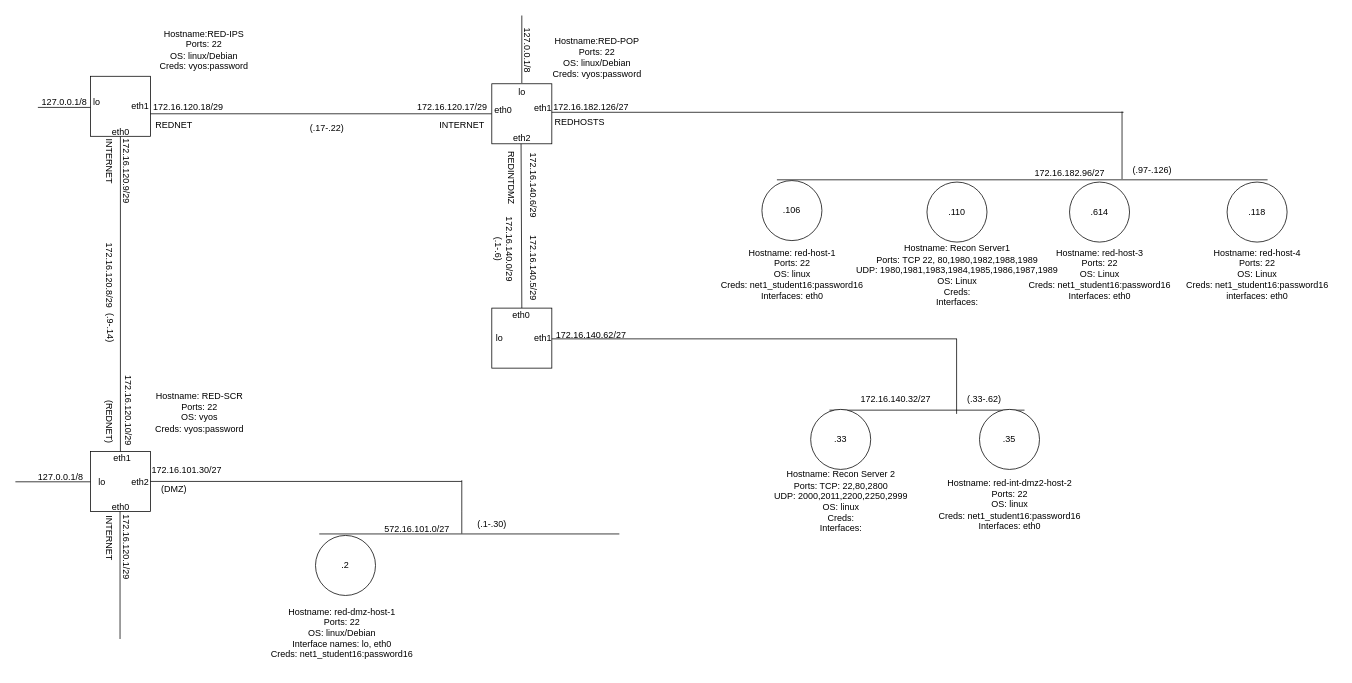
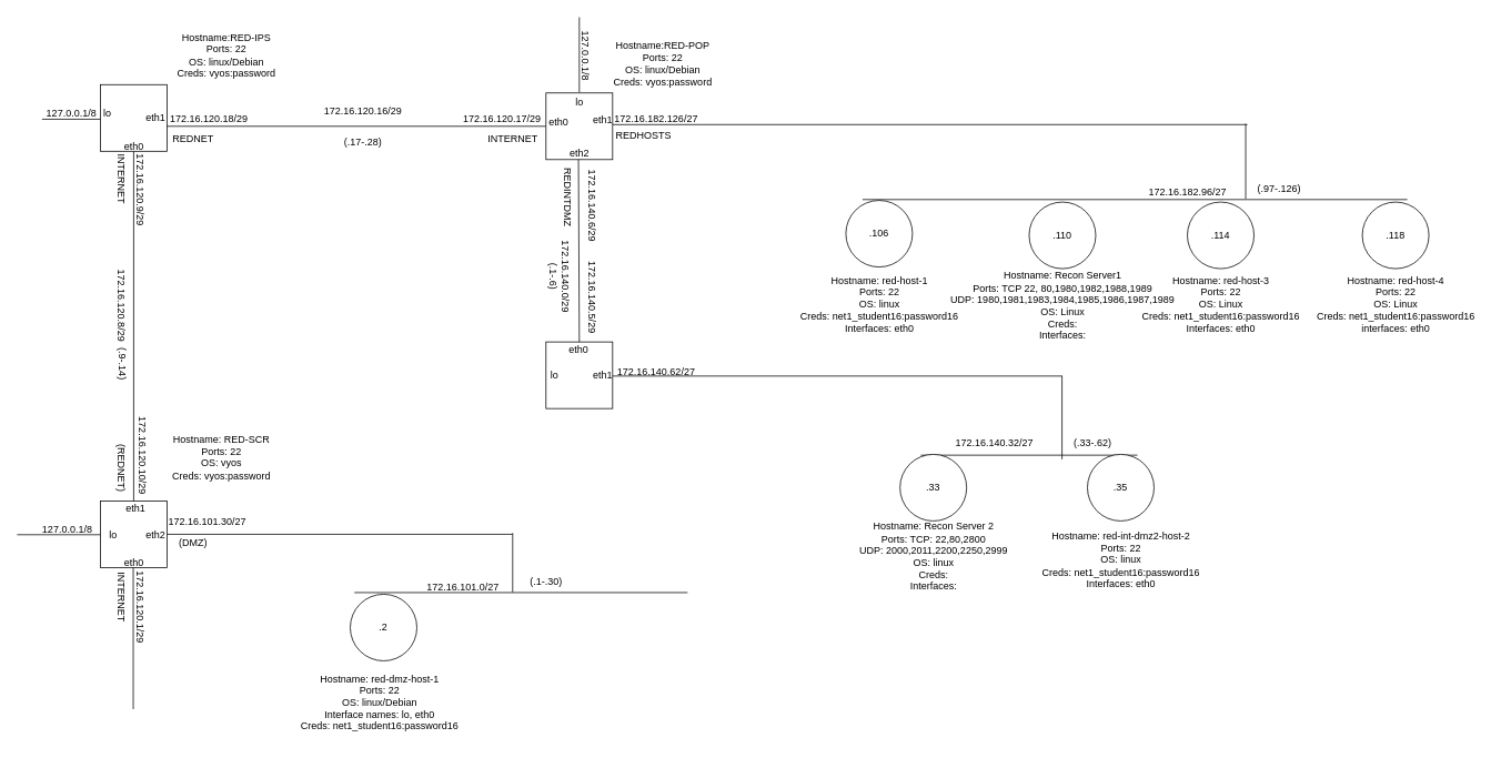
  <mxCell id="0" />
  <mxCell id="1" parent="0" />
  <mxCell id="2" value=".2" style="ellipse;whiteSpace=wrap;html=1;aspect=fixed;" vertex="1" parent="1"><mxGeometry x="420" y="713" width="80" height="80" as="geometry" /></mxCell>
  <mxCell id="3" value="&lt;div&gt;Hostname: red-dmz-host-1&lt;br&gt;&lt;/div&gt;&lt;div&gt;Ports: 22&lt;br&gt;&lt;/div&gt;&lt;div&gt;OS: linux/Debian&lt;br&gt;&lt;/div&gt;&lt;div&gt;Interface names: lo, eth0&lt;br&gt;&lt;/div&gt;&lt;div&gt;Creds: net1_student16:password16&lt;br&gt;&lt;/div&gt;" style="text;html=1;align=center;verticalAlign=middle;resizable=0;points=[];autosize=1;strokeColor=none;fillColor=none;" vertex="1" parent="1"><mxGeometry x="350" y="798" width="210" height="90" as="geometry" /></mxCell>
  <mxCell id="4" value="" style="whiteSpace=wrap;html=1;aspect=fixed;" vertex="1" parent="1"><mxGeometry x="120" y="601" width="80" height="80" as="geometry" /></mxCell>
  <mxCell id="5" value="172.16.120.1/29" style="text;html=1;align=center;verticalAlign=middle;resizable=0;points=[];autosize=1;strokeColor=none;fillColor=none;rotation=90;" vertex="1" parent="1"><mxGeometry x="113" y="713" width="110" height="30" as="geometry" /></mxCell>
  <mxCell id="6" value="eth0" style="text;html=1;align=center;verticalAlign=middle;resizable=0;points=[];autosize=1;strokeColor=none;fillColor=none;" vertex="1" parent="1"><mxGeometry x="135" y="660" width="50" height="30" as="geometry" /></mxCell>
  <mxCell id="7" value="eth1" style="text;html=1;align=center;verticalAlign=middle;resizable=0;points=[];autosize=1;strokeColor=none;fillColor=none;" vertex="1" parent="1"><mxGeometry x="137" y="595" width="50" height="30" as="geometry" /></mxCell>
  <mxCell id="8" value="172.16.120.10/29" style="text;html=1;align=center;verticalAlign=middle;resizable=0;points=[];autosize=1;strokeColor=none;fillColor=none;rotation=90;" vertex="1" parent="1"><mxGeometry x="110" y="531" width="120" height="30" as="geometry" /></mxCell>
  <mxCell id="9" value="eth2" style="text;html=1;align=center;verticalAlign=middle;resizable=0;points=[];autosize=1;strokeColor=none;fillColor=none;" vertex="1" parent="1"><mxGeometry x="161" y="627" width="50" height="30" as="geometry" /></mxCell>
  <mxCell id="10" value="172.16.101.30/27" style="text;html=1;align=center;verticalAlign=middle;resizable=0;points=[];autosize=1;strokeColor=none;fillColor=none;" vertex="1" parent="1"><mxGeometry x="188" y="611" width="120" height="30" as="geometry" /></mxCell>
  <mxCell id="11" value="" style="endArrow=none;html=1;rounded=0;" edge="1" parent="1"><mxGeometry width="50" height="50" relative="1" as="geometry"><mxPoint x="200" y="641" as="sourcePoint" /><mxPoint x="615" y="641" as="targetPoint" /></mxGeometry></mxCell>
  <mxCell id="12" value="" style="endArrow=none;html=1;rounded=0;" edge="1" parent="1"><mxGeometry width="50" height="50" relative="1" as="geometry"><mxPoint x="160" y="601" as="sourcePoint" /><mxPoint x="160" y="181" as="targetPoint" /></mxGeometry></mxCell>
  <mxCell id="13" value="" style="endArrow=none;html=1;rounded=0;" edge="1" parent="1"><mxGeometry width="50" height="50" relative="1" as="geometry"><mxPoint x="159.5" y="851" as="sourcePoint" /><mxPoint x="159.5" y="681" as="targetPoint" /></mxGeometry></mxCell>
  <mxCell id="14" value="" style="endArrow=none;html=1;rounded=0;" edge="1" parent="1"><mxGeometry width="50" height="50" relative="1" as="geometry"><mxPoint x="20" y="641.5" as="sourcePoint" /><mxPoint x="120" y="641.5" as="targetPoint" /></mxGeometry></mxCell>
  <mxCell id="15" value="lo" style="text;html=1;align=center;verticalAlign=middle;resizable=0;points=[];autosize=1;strokeColor=none;fillColor=none;" vertex="1" parent="1"><mxGeometry x="120" y="627" width="30" height="30" as="geometry" /></mxCell>
  <mxCell id="16" value="127.0.0.1/8" style="text;html=1;align=center;verticalAlign=middle;resizable=0;points=[];autosize=1;strokeColor=none;fillColor=none;" vertex="1" parent="1"><mxGeometry x="40" y="621" width="80" height="30" as="geometry" /></mxCell>
  <mxCell id="17" value="(DMZ)" style="text;html=1;align=center;verticalAlign=middle;resizable=0;points=[];autosize=1;strokeColor=none;fillColor=none;" vertex="1" parent="1"><mxGeometry x="201" y="637" width="60" height="30" as="geometry" /></mxCell>
  <mxCell id="18" value="(REDNET)" style="text;html=1;align=center;verticalAlign=middle;resizable=0;points=[];autosize=1;strokeColor=none;fillColor=none;rotation=90;" vertex="1" parent="1"><mxGeometry x="105" y="546" width="80" height="30" as="geometry" /></mxCell>
  <mxCell id="19" value="INTERNET" style="text;html=1;align=center;verticalAlign=middle;resizable=0;points=[];autosize=1;strokeColor=none;fillColor=none;rotation=90;" vertex="1" parent="1"><mxGeometry x="105" y="701" width="80" height="30" as="geometry" /></mxCell>
  <mxCell id="20" value="" style="endArrow=none;html=1;rounded=0;" edge="1" parent="1"><mxGeometry width="50" height="50" relative="1" as="geometry"><mxPoint x="615" y="710.5" as="sourcePoint" /><mxPoint x="615" y="639.5" as="targetPoint" /><Array as="points"><mxPoint x="615" y="680.5" /></Array></mxGeometry></mxCell>
  <mxCell id="21" value="" style="endArrow=none;html=1;rounded=0;" edge="1" parent="1"><mxGeometry width="50" height="50" relative="1" as="geometry"><mxPoint x="425" y="711" as="sourcePoint" /><mxPoint x="825" y="711" as="targetPoint" /></mxGeometry></mxCell>
- <mxCell id="22" value="572.16.101.0/27" style="text;html=1;align=center;verticalAlign=middle;resizable=0;points=[];autosize=1;strokeColor=none;fillColor=none;" vertex="1" parent="1"><mxGeometry x="500" y="690" width="110" height="30" as="geometry" /></mxCell>
+ <mxCell id="22" value="172.16.101.0/27" style="text;html=1;align=center;verticalAlign=middle;resizable=0;points=[];autosize=1;strokeColor=none;fillColor=none;" vertex="1" parent="1"><mxGeometry x="500" y="690" width="110" height="30" as="geometry" /></mxCell>
  <mxCell id="23" value="(.1-.30)" style="text;html=1;align=center;verticalAlign=middle;resizable=0;points=[];autosize=1;strokeColor=none;fillColor=none;" vertex="1" parent="1"><mxGeometry x="625" y="683" width="60" height="30" as="geometry" /></mxCell>
  <mxCell id="24" value="&lt;div&gt;Hostname: RED-SCR&lt;/div&gt;&lt;div&gt;Ports: 22&lt;/div&gt;&lt;div&gt;OS: vyos&lt;br&gt;&lt;/div&gt;&lt;div&gt;Creds: vyos:password&lt;br&gt;&lt;/div&gt;&lt;div&gt;&lt;br&gt;&lt;/div&gt;" style="text;html=1;align=center;verticalAlign=middle;resizable=0;points=[];autosize=1;strokeColor=none;fillColor=none;" vertex="1" parent="1"><mxGeometry x="195" y="511" width="140" height="90" as="geometry" /></mxCell>
  <mxCell id="25" value="172.16.120.8/29" style="text;html=1;align=center;verticalAlign=middle;resizable=0;points=[];autosize=1;strokeColor=none;fillColor=none;rotation=90;" vertex="1" parent="1"><mxGeometry x="90" y="351" width="110" height="30" as="geometry" /></mxCell>
  <mxCell id="26" value="(.9-.14)" style="text;html=1;align=center;verticalAlign=middle;resizable=0;points=[];autosize=1;strokeColor=none;fillColor=none;rotation=90;" vertex="1" parent="1"><mxGeometry x="117" y="421" width="60" height="30" as="geometry" /></mxCell>
  <mxCell id="27" value="&lt;div&gt;Hostname:RED-IPS&lt;br&gt;&lt;/div&gt;&lt;div&gt;Ports: 22&lt;br&gt;&lt;/div&gt;&lt;div&gt;OS: linux/Debian&lt;br&gt;&lt;/div&gt;&lt;div&gt;Creds: vyos:password&lt;/div&gt;" style="text;html=1;align=center;verticalAlign=middle;resizable=0;points=[];autosize=1;strokeColor=none;fillColor=none;rotation=0;" vertex="1" parent="1"><mxGeometry x="201" y="31" width="140" height="70" as="geometry" /></mxCell>
  <mxCell id="28" value="" style="whiteSpace=wrap;html=1;aspect=fixed;" vertex="1" parent="1"><mxGeometry x="120" y="101" width="80" height="80" as="geometry" /></mxCell>
  <mxCell id="29" value="172.16.120.9/29" style="text;html=1;align=center;verticalAlign=middle;resizable=0;points=[];autosize=1;strokeColor=none;fillColor=none;rotation=90;" vertex="1" parent="1"><mxGeometry x="113" y="212" width="110" height="30" as="geometry" /></mxCell>
  <mxCell id="30" value="eth0" style="text;html=1;align=center;verticalAlign=middle;resizable=0;points=[];autosize=1;strokeColor=none;fillColor=none;" vertex="1" parent="1"><mxGeometry x="135" y="161" width="50" height="30" as="geometry" /></mxCell>
  <mxCell id="31" value="eth1" style="text;html=1;align=center;verticalAlign=middle;resizable=0;points=[];autosize=1;strokeColor=none;fillColor=none;" vertex="1" parent="1"><mxGeometry x="161" y="126" width="50" height="30" as="geometry" /></mxCell>
  <mxCell id="32" value="" style="endArrow=none;html=1;rounded=0;" edge="1" parent="1"><mxGeometry width="50" height="50" relative="1" as="geometry"><mxPoint x="200" as="sourcePoint" y="151" /><mxPoint x="655" as="targetPoint" y="151" /></mxGeometry></mxCell>
  <mxCell id="33" value="172.16.120.18/29" style="text;html=1;align=center;verticalAlign=middle;resizable=0;points=[];autosize=1;strokeColor=none;fillColor=none;" vertex="1" parent="1"><mxGeometry x="190" y="128" width="120" height="30" as="geometry" /></mxCell>
  <mxCell id="34" value="INTERNET" style="text;html=1;align=center;verticalAlign=middle;resizable=0;points=[];autosize=1;strokeColor=none;fillColor=none;rotation=90;" vertex="1" parent="1"><mxGeometry x="105" y="199" width="80" height="30" as="geometry" /></mxCell>
  <mxCell id="35" value="REDNET" style="text;html=1;align=center;verticalAlign=middle;resizable=0;points=[];autosize=1;strokeColor=none;fillColor=none;" vertex="1" parent="1"><mxGeometry x="196" width="70" height="30" as="geometry" y="151" /></mxCell>
  <mxCell id="36" value="lo" style="text;html=1;align=center;verticalAlign=middle;resizable=0;points=[];autosize=1;strokeColor=none;fillColor=none;" vertex="1" parent="1"><mxGeometry x="113" y="121" width="30" height="30" as="geometry" /></mxCell>
  <mxCell id="37" value="" style="endArrow=none;html=1;rounded=0;" edge="1" parent="1"><mxGeometry width="50" height="50" relative="1" as="geometry"><mxPoint x="50" y="142.5" as="sourcePoint" /><mxPoint x="120" y="142.5" as="targetPoint" /></mxGeometry></mxCell>
  <mxCell id="38" value="127.0.0.1/8" style="text;html=1;align=center;verticalAlign=middle;resizable=0;points=[];autosize=1;strokeColor=none;fillColor=none;" vertex="1" parent="1"><mxGeometry x="45" y="121" width="80" height="30" as="geometry" /></mxCell>
  <mxCell id="39" value="172.16.120.17/29" style="text;html=1;align=center;verticalAlign=middle;resizable=0;points=[];autosize=1;strokeColor=none;fillColor=none;" vertex="1" parent="1"><mxGeometry x="542" y="128" width="120" height="30" as="geometry" /></mxCell>
  <mxCell id="40" value="" style="whiteSpace=wrap;html=1;aspect=fixed;" vertex="1" parent="1"><mxGeometry x="655" y="111" width="80" height="80" as="geometry" /></mxCell>
  <mxCell id="41" value="&lt;div&gt;Hostname:RED-POP&lt;br&gt;&lt;/div&gt;&lt;div&gt;Ports: 22&lt;br&gt;&lt;/div&gt;&lt;div&gt;OS: linux/Debian&lt;br&gt;&lt;/div&gt;&lt;div&gt;Creds: vyos:password&lt;/div&gt;" style="text;html=1;align=center;verticalAlign=middle;resizable=0;points=[];autosize=1;strokeColor=none;fillColor=none;rotation=0;" vertex="1" parent="1"><mxGeometry x="725" y="41" width="140" height="70" as="geometry" /></mxCell>
  <mxCell id="42" value="eth0" style="text;html=1;align=center;verticalAlign=middle;resizable=0;points=[];autosize=1;strokeColor=none;fillColor=none;" vertex="1" parent="1"><mxGeometry x="645" y="131" width="50" height="30" as="geometry" /></mxCell>
  <mxCell id="43" value="INTERNET" style="text;html=1;align=center;verticalAlign=middle;resizable=0;points=[];autosize=1;strokeColor=none;fillColor=none;" vertex="1" parent="1"><mxGeometry x="575" width="80" height="30" as="geometry" y="151" /></mxCell>
  <mxCell id="44" value="eth1" style="text;html=1;align=center;verticalAlign=middle;resizable=0;points=[];autosize=1;strokeColor=none;fillColor=none;" vertex="1" parent="1"><mxGeometry x="698" y="129" width="50" height="30" as="geometry" /></mxCell>
  <mxCell id="45" value="eth2" style="text;html=1;align=center;verticalAlign=middle;resizable=0;points=[];autosize=1;strokeColor=none;fillColor=none;" vertex="1" parent="1"><mxGeometry x="670" y="169" width="50" height="30" as="geometry" /></mxCell>
  <mxCell id="46" value="lo" style="text;html=1;align=center;verticalAlign=middle;resizable=0;points=[];autosize=1;strokeColor=none;fillColor=none;" vertex="1" parent="1"><mxGeometry x="680" y="107" width="30" height="30" as="geometry" /></mxCell>
  <mxCell id="47" value="" style="endArrow=none;html=1;rounded=0;exitX=0.5;exitY=0;exitDx=0;exitDy=0;" edge="1" parent="1" source="69"><mxGeometry width="50" height="50" relative="1" as="geometry"><mxPoint x="695" y="351" as="sourcePoint" /><mxPoint x="694" y="191" as="targetPoint" /></mxGeometry></mxCell>
  <mxCell id="48" value="" style="endArrow=none;html=1;rounded=0;" edge="1" parent="1"><mxGeometry width="50" height="50" relative="1" as="geometry"><mxPoint x="695" y="110" as="sourcePoint" /><mxPoint x="695" y="20" as="targetPoint" /></mxGeometry></mxCell>
  <mxCell id="49" value="127.0.0.1/8" style="text;html=1;align=center;verticalAlign=middle;resizable=0;points=[];autosize=1;strokeColor=none;fillColor=none;rotation=90;" vertex="1" parent="1"><mxGeometry x="662" y="51" width="80" height="30" as="geometry" /></mxCell>
  <mxCell id="50" value="" style="endArrow=none;html=1;rounded=0;" edge="1" parent="1"><mxGeometry width="50" height="50" relative="1" as="geometry"><mxPoint x="735" y="149" as="sourcePoint" /><mxPoint x="1497" y="149" as="targetPoint" /></mxGeometry></mxCell>
  <mxCell id="51" value="172.16.182.126/27" style="text;html=1;align=center;verticalAlign=middle;resizable=0;points=[];autosize=1;strokeColor=none;fillColor=none;" vertex="1" parent="1"><mxGeometry x="727" y="128" width="120" height="30" as="geometry" /></mxCell>
  <mxCell id="52" value="172.16.140.6/29" style="text;html=1;align=center;verticalAlign=middle;resizable=0;points=[];autosize=1;strokeColor=none;fillColor=none;rotation=90;" vertex="1" parent="1"><mxGeometry x="655" y="231" width="110" height="30" as="geometry" /></mxCell>
  <mxCell id="53" value="REDHOSTS" style="text;html=1;align=center;verticalAlign=middle;resizable=0;points=[];autosize=1;strokeColor=none;fillColor=none;" vertex="1" parent="1"><mxGeometry x="727" y="148" width="90" height="30" as="geometry" /></mxCell>
  <mxCell id="54" value="REDINTDMZ" style="text;html=1;align=center;verticalAlign=middle;resizable=0;points=[];autosize=1;strokeColor=none;fillColor=none;rotation=90;" vertex="1" parent="1"><mxGeometry x="636" y="221" width="90" height="30" as="geometry" /></mxCell>
  <mxCell id="55" value="172.16.182.96/27" style="text;html=1;align=center;verticalAlign=middle;resizable=0;points=[];autosize=1;strokeColor=none;fillColor=none;" vertex="1" parent="1"><mxGeometry x="1365" y="216" width="120" height="30" as="geometry" /></mxCell>
  <mxCell id="56" value="" style="endArrow=none;html=1;rounded=0;" edge="1" parent="1"><mxGeometry width="50" height="50" relative="1" as="geometry"><mxPoint x="1495" y="238" as="sourcePoint" /><mxPoint x="1495" y="148" as="targetPoint" /></mxGeometry></mxCell>
  <mxCell id="57" value="" style="endArrow=none;html=1;rounded=0;" edge="1" parent="1"><mxGeometry width="50" height="50" relative="1" as="geometry"><mxPoint x="1035" y="239" as="sourcePoint" /><mxPoint x="1689" y="239" as="targetPoint" /></mxGeometry></mxCell>
  <mxCell id="58" value="(.97-.126)" style="text;html=1;align=center;verticalAlign=middle;resizable=0;points=[];autosize=1;strokeColor=none;fillColor=none;" vertex="1" parent="1"><mxGeometry x="1495" y="212" width="80" height="30" as="geometry" /></mxCell>
- <mxCell id="60" value="(.17-.22)" style="text;html=1;align=center;verticalAlign=middle;resizable=0;points=[];autosize=1;strokeColor=none;fillColor=none;" vertex="1" parent="1"><mxGeometry x="400" y="156" width="70" height="30" as="geometry" /></mxCell>
+ <mxCell id="59" value="172.16.120.16/29" style="text;html=1;align=center;verticalAlign=middle;resizable=0;points=[];autosize=1;strokeColor=none;fillColor=none;" vertex="1" parent="1"><mxGeometry x="375" y="118" width="120" height="30" as="geometry" /></mxCell>
+ <mxCell id="60" value="(.17-.28)" style="text;html=1;align=center;verticalAlign=middle;resizable=0;points=[];autosize=1;strokeColor=none;fillColor=none;" vertex="1" parent="1"><mxGeometry x="400" y="156" width="70" height="30" as="geometry" /></mxCell>
  <mxCell id="61" value=".106" style="ellipse;whiteSpace=wrap;html=1;aspect=fixed;" vertex="1" parent="1"><mxGeometry x="1015" y="240" width="80" height="80" as="geometry" /></mxCell>
  <mxCell id="62" value=".110" style="ellipse;whiteSpace=wrap;html=1;aspect=fixed;" vertex="1" parent="1"><mxGeometry x="1235" y="242" width="80" height="80" as="geometry" /></mxCell>
- <mxCell id="63" value=".614" style="ellipse;whiteSpace=wrap;html=1;aspect=fixed;" vertex="1" parent="1"><mxGeometry x="1425" y="242" width="80" height="80" as="geometry" /></mxCell>
+ <mxCell id="63" value=".114" style="ellipse;whiteSpace=wrap;html=1;aspect=fixed;" vertex="1" parent="1"><mxGeometry x="1425" y="242" width="80" height="80" as="geometry" /></mxCell>
  <mxCell id="64" value=".118" style="ellipse;whiteSpace=wrap;html=1;aspect=fixed;" vertex="1" parent="1"><mxGeometry x="1635" y="242" width="80" height="80" as="geometry" /></mxCell>
  <mxCell id="65" value="&lt;div&gt;Hostname: red-host-1&lt;br&gt;&lt;/div&gt;&lt;div&gt;Ports: 22&lt;br&gt;&lt;/div&gt;&lt;div&gt;OS: linux&lt;br&gt;&lt;/div&gt;&lt;div&gt;Creds: net1_student16:password16&lt;/div&gt;&lt;div&gt;Interfaces: eth0&lt;br&gt;&lt;/div&gt;" style="text;html=1;align=center;verticalAlign=middle;resizable=0;points=[];autosize=1;strokeColor=none;fillColor=none;rotation=0;" vertex="1" parent="1"><mxGeometry x="950" y="320" width="210" height="90" as="geometry" /></mxCell>
  <mxCell id="66" value="&lt;div&gt;Hostname: Recon Server1&lt;br&gt;&lt;/div&gt;&lt;div&gt;Ports: TCP 22, 80,1980,1982,1988,1989&lt;/div&gt;&lt;div&gt;UDP: 1980,1981,1983,1984,1985,1986,1987,1989&lt;br&gt;&lt;/div&gt;&lt;div&gt;OS: Linux&lt;br&gt;&lt;/div&gt;&lt;div&gt;Creds:&lt;br&gt;&lt;/div&gt;&lt;div&gt;Interfaces: &lt;br&gt;&lt;/div&gt;" style="text;html=1;align=center;verticalAlign=middle;resizable=0;points=[];autosize=1;strokeColor=none;fillColor=none;rotation=0;" vertex="1" parent="1"><mxGeometry x="1130" y="317" width="290" height="100" as="geometry" /></mxCell>
  <mxCell id="67" value="&lt;div&gt;Hostname: red-host-3&lt;br&gt;&lt;/div&gt;&lt;div&gt;Ports: 22 &lt;br&gt;&lt;/div&gt;&lt;div&gt;OS: Linux&lt;br&gt;&lt;/div&gt;&lt;div&gt;Creds: net1_student16:password16&lt;/div&gt;&lt;div&gt;Interfaces: eth0&lt;br&gt;&lt;/div&gt;" style="text;html=1;align=center;verticalAlign=middle;resizable=0;points=[];autosize=1;strokeColor=none;fillColor=none;rotation=0;" vertex="1" parent="1"><mxGeometry x="1360" y="320" width="210" height="90" as="geometry" /></mxCell>
  <mxCell id="68" value="&lt;div&gt;Hostname: red-host-4&lt;br&gt;&lt;/div&gt;&lt;div&gt;Ports: 22&lt;br&gt;&lt;/div&gt;&lt;div&gt;OS: Linux&lt;br&gt;&lt;/div&gt;&lt;div&gt;Creds:&amp;nbsp;net1_student16:password16 &lt;/div&gt;&lt;div&gt;interfaces: eth0&lt;br&gt;&lt;/div&gt;" style="text;html=1;align=center;verticalAlign=middle;resizable=0;points=[];autosize=1;strokeColor=none;fillColor=none;rotation=0;" vertex="1" parent="1"><mxGeometry x="1570" y="320" width="210" height="90" as="geometry" /></mxCell>
  <mxCell id="69" value="" style="whiteSpace=wrap;html=1;aspect=fixed;" vertex="1" parent="1"><mxGeometry x="655" y="410" width="80" height="80" as="geometry" /></mxCell>
  <mxCell id="70" value="172.16.140.5/29" style="text;html=1;align=center;verticalAlign=middle;resizable=0;points=[];autosize=1;strokeColor=none;fillColor=none;rotation=90;" vertex="1" parent="1"><mxGeometry x="655" y="341" width="110" height="30" as="geometry" /></mxCell>
  <mxCell id="71" value="&lt;div&gt;172.16.140.0/29&lt;/div&gt;&lt;div&gt;(.1-.6)&lt;br&gt;&lt;/div&gt;" style="text;html=1;align=center;verticalAlign=middle;resizable=0;points=[];autosize=1;strokeColor=none;fillColor=none;rotation=90;" vertex="1" parent="1"><mxGeometry x="617" y="311" width="110" height="40" as="geometry" /></mxCell>
  <mxCell id="72" value="eth0" style="text;html=1;align=center;verticalAlign=middle;resizable=0;points=[];autosize=1;strokeColor=none;fillColor=none;" vertex="1" parent="1"><mxGeometry x="669" y="405" width="50" height="30" as="geometry" /></mxCell>
  <mxCell id="73" value="eth1" style="text;html=1;align=center;verticalAlign=middle;resizable=0;points=[];autosize=1;strokeColor=none;fillColor=none;" vertex="1" parent="1"><mxGeometry x="698" y="435" width="50" height="30" as="geometry" /></mxCell>
  <mxCell id="74" value="lo" style="text;html=1;align=center;verticalAlign=middle;resizable=0;points=[];autosize=1;strokeColor=none;fillColor=none;" vertex="1" parent="1"><mxGeometry x="650" y="435" width="30" height="30" as="geometry" /></mxCell>
  <mxCell id="75" value="" style="endArrow=none;html=1;rounded=0;" edge="1" parent="1"><mxGeometry width="50" height="50" relative="1" as="geometry"><mxPoint x="735" y="451" as="sourcePoint" /><mxPoint x="1275" y="451" as="targetPoint" /></mxGeometry></mxCell>
  <mxCell id="76" value="172.16.140.62/27" style="text;html=1;align=center;verticalAlign=middle;resizable=0;points=[];autosize=1;strokeColor=none;fillColor=none;" vertex="1" parent="1"><mxGeometry x="727" y="431" width="120" height="30" as="geometry" /></mxCell>
  <mxCell id="77" value="" style="endArrow=none;html=1;rounded=0;" edge="1" parent="1"><mxGeometry width="50" height="50" relative="1" as="geometry"><mxPoint x="1274.5" y="551" as="sourcePoint" /><mxPoint x="1274.5" y="451" as="targetPoint" /></mxGeometry></mxCell>
  <mxCell id="78" value="" style="endArrow=none;html=1;rounded=0;" edge="1" parent="1"><mxGeometry width="50" height="50" relative="1" as="geometry"><mxPoint x="1105" y="546" as="sourcePoint" /><mxPoint x="1365" y="546" as="targetPoint" /></mxGeometry></mxCell>
  <mxCell id="79" value="172.16.140.32/27" style="text;html=1;align=center;verticalAlign=middle;resizable=0;points=[];autosize=1;strokeColor=none;fillColor=none;" vertex="1" parent="1"><mxGeometry x="1133" y="516" width="120" height="30" as="geometry" /></mxCell>
  <mxCell id="80" value="(.33-.62)" style="text;html=1;align=center;verticalAlign=middle;resizable=0;points=[];autosize=1;strokeColor=none;fillColor=none;" vertex="1" parent="1"><mxGeometry x="1276" y="517" width="70" height="30" as="geometry" /></mxCell>
  <mxCell id="81" value=".33" style="ellipse;whiteSpace=wrap;html=1;aspect=fixed;" vertex="1" parent="1"><mxGeometry x="1080" y="545" width="80" height="80" as="geometry" /></mxCell>
  <mxCell id="82" value=".35" style="ellipse;whiteSpace=wrap;html=1;aspect=fixed;" vertex="1" parent="1"><mxGeometry x="1305" y="545" width="80" height="80" as="geometry" /></mxCell>
  <mxCell id="83" value="&lt;div&gt;Hostname: Recon Server 2&lt;br&gt;&lt;/div&gt;&lt;div&gt;Ports: TCP: 22,80,2800&lt;/div&gt;&lt;div&gt;UDP: 2000,2011,2200,2250,2999&lt;br&gt;&lt;/div&gt;&lt;div&gt;OS: linux&lt;br&gt;&lt;/div&gt;&lt;div&gt;Creds:&lt;br&gt;&lt;/div&gt;&lt;div&gt;Interfaces:&lt;br&gt;&lt;/div&gt;" style="text;html=1;align=center;verticalAlign=middle;resizable=0;points=[];autosize=1;strokeColor=none;fillColor=none;rotation=0;" vertex="1" parent="1"><mxGeometry x="1020" y="618" width="200" height="100" as="geometry" /></mxCell>
  <mxCell id="84" value="&lt;div&gt;Hostname: red-int-dmz2-host-2&lt;/div&gt;&lt;div&gt;Ports: 22&lt;br&gt;&lt;/div&gt;&lt;div&gt;OS: linux&lt;br&gt;&lt;/div&gt;&lt;div&gt;Creds: net1_student16:password16&lt;/div&gt;&lt;div&gt;Interfaces: eth0&lt;br&gt;&lt;/div&gt;" style="text;html=1;align=center;verticalAlign=middle;resizable=0;points=[];autosize=1;strokeColor=none;fillColor=none;rotation=0;" vertex="1" parent="1"><mxGeometry x="1240" y="627" width="210" height="90" as="geometry" /></mxCell>
